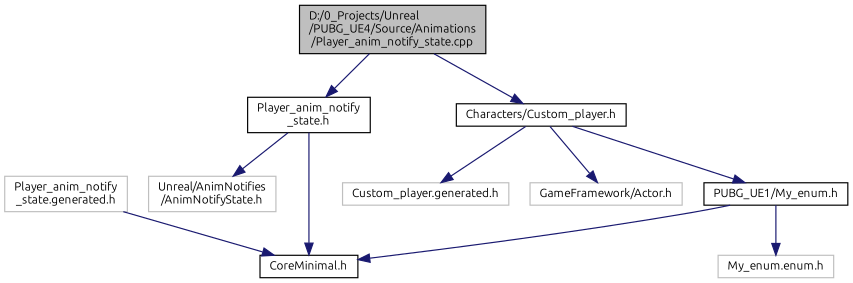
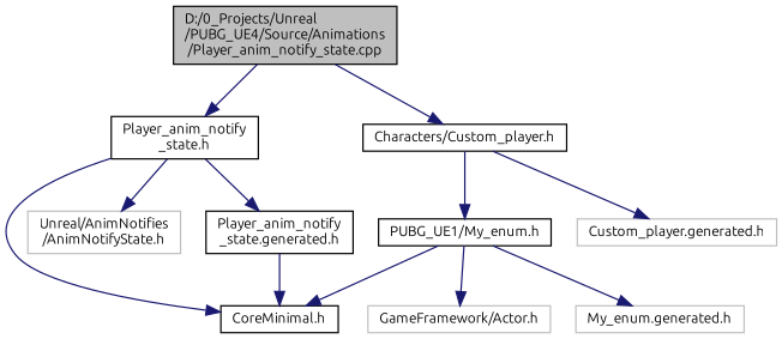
  digraph {
    fontname=Ubuntu
    node [color=black fillcolor=white fontname=Ubuntu fontsize=10 shape=record style=filled]
    edge [color=midnightblue fontname=Ubuntu fontsize=10 labelfontname=Helvetica labelfontsize=10 style=solid]
    n1 [fillcolor=grey75 fontcolor=black height=0.2 label="D:/0_Projects/Unreal\l/PUBG_UE4/Source/Animations\l/Player_anim_notify_state.cpp" width=0.4]
    n2 [height=0.2 label="Player_anim_notify\l_state.h" width=0.4]
    n3 [height=0.2 label="Characters/Custom_player.h" width=0.4]
    n4 [height=0.2 label="CoreMinimal.h" width=0.4]
    n5 [color=grey75 height=0.2 label="Unreal/AnimNotifies\l/AnimNotifyState.h" width=0.4]
-   n6 [color=grey75 height=0.2 label="Player_anim_notify\l_state.generated.h" width=0.4]
+   n6 [height=0.2 label="Player_anim_notify\l_state.generated.h" width=0.4]
    n7 [height=0.2 label="PUBG_UE1/My_enum.h" width=0.4]
    n8 [color=grey75 height=0.2 label="Custom_player.generated.h" width=0.4]
    n9 [color=grey75 height=0.2 label="GameFramework/Actor.h" width=0.4]
-   n10 [color=grey75 height=0.2 label="My_enum.enum.h" width=0.4]
+   n10 [color=grey75 height=0.2 label="My_enum.generated.h" width=0.4]
    n1 -> n2
    n1 -> n3
    n2 -> n4
    n2 -> n5
+   n2 -> n6
    n3 -> n7
    n3 -> n8
    n6 -> n4
    n7 -> n4
-   n3 -> n9
+   n7 -> n9
    n7 -> n10
  }
